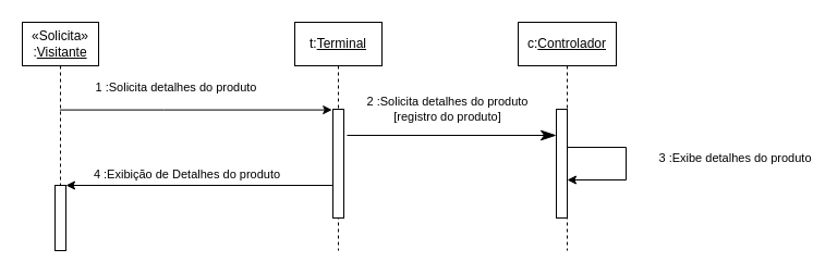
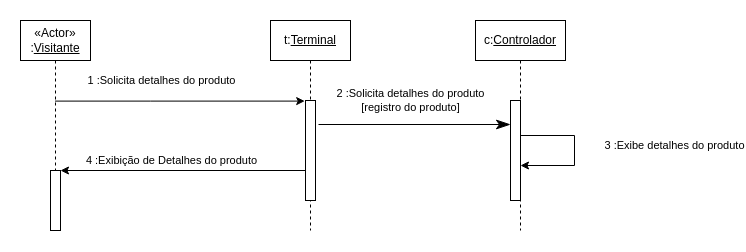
  <mxCell id="0" />
  <mxCell id="1" parent="0" />
  <mxCell id="2" value="&lt;div&gt;1 :Solicita detalhes do produto&lt;br&gt;&lt;/div&gt;" style="edgeStyle=orthogonalEdgeStyle;rounded=0;orthogonalLoop=1;jettySize=auto;html=1;entryX=-0.08;entryY=0.006;entryDx=0;entryDy=0;entryPerimeter=0;" parent="1" source="3" target="7" edge="1"><mxGeometry x="-0.154" y="21" relative="1" as="geometry"><Array as="points"><mxPoint x="150" y="100" /></Array><mxPoint as="offset" /></mxGeometry></mxCell>
- <mxCell id="3" value="&lt;div&gt;«Solicita»&lt;/div&gt;&lt;div&gt;:&lt;u&gt;Visitante&lt;/u&gt;&lt;/div&gt;" style="shape=umlLifeline;perimeter=lifelinePerimeter;whiteSpace=wrap;html=1;container=1;collapsible=0;recursiveResize=0;outlineConnect=0;" parent="1" vertex="1"><mxGeometry x="20" y="20" width="70" height="210" as="geometry" /></mxCell>
+ <mxCell id="3" value="&lt;div&gt;«Actor»&lt;/div&gt;&lt;div&gt;:&lt;u&gt;Visitante&lt;/u&gt;&lt;/div&gt;" style="shape=umlLifeline;perimeter=lifelinePerimeter;whiteSpace=wrap;html=1;container=1;collapsible=0;recursiveResize=0;outlineConnect=0;" parent="1" vertex="1"><mxGeometry x="20" y="20" width="70" height="210" as="geometry" /></mxCell>
  <mxCell id="4" value="" style="html=1;points=[];perimeter=orthogonalPerimeter;" parent="3" vertex="1"><mxGeometry x="30" y="150" width="10" height="60" as="geometry" /></mxCell>
  <mxCell id="5" value="4 :Exibição de Detalhes do produto" style="edgeStyle=orthogonalEdgeStyle;rounded=0;orthogonalLoop=1;jettySize=auto;html=1;" parent="1" source="6" edge="1"><mxGeometry x="0.118" y="-10" relative="1" as="geometry"><mxPoint x="60" y="170" as="targetPoint" /><Array as="points"><mxPoint x="60" y="170" /></Array><mxPoint as="offset" /></mxGeometry></mxCell>
  <mxCell id="6" value="t:&lt;u&gt;Terminal&lt;/u&gt;" style="shape=umlLifeline;perimeter=lifelinePerimeter;whiteSpace=wrap;html=1;container=1;collapsible=0;recursiveResize=0;outlineConnect=0;" parent="1" vertex="1"><mxGeometry x="270" y="20" width="80" height="210" as="geometry" /></mxCell>
  <mxCell id="7" value="" style="html=1;points=[];perimeter=orthogonalPerimeter;" parent="6" vertex="1"><mxGeometry x="35" y="80" width="10" height="100" as="geometry" /></mxCell>
  <mxCell id="8" value="&lt;div&gt;c:&lt;u&gt;Controlador&lt;/u&gt;&lt;/div&gt;" style="shape=umlLifeline;perimeter=lifelinePerimeter;whiteSpace=wrap;html=1;container=1;collapsible=0;recursiveResize=0;outlineConnect=0;" vertex="1" parent="1"><mxGeometry x="475" y="20" width="90" height="210" as="geometry" /></mxCell>
  <mxCell id="9" value="" style="html=1;points=[];perimeter=orthogonalPerimeter;" vertex="1" parent="8"><mxGeometry x="35" y="80" width="10" height="100" as="geometry" /></mxCell>
  <mxCell id="10" value="&lt;div&gt;3 :Exibe detalhes do produto&lt;br&gt;&lt;/div&gt;" style="edgeStyle=orthogonalEdgeStyle;rounded=0;orthogonalLoop=1;jettySize=auto;html=1;" edge="1" parent="8"><mxGeometry x="-0.072" y="100" relative="1" as="geometry"><mxPoint x="45" y="115" as="sourcePoint" /><mxPoint x="45" y="145" as="targetPoint" /><Array as="points"><mxPoint x="45" y="115" /><mxPoint x="99" y="115" /><mxPoint x="99" y="145" /></Array><mxPoint as="offset" /></mxGeometry></mxCell>
  <mxCell id="11" value="&lt;div&gt;2 :Solicita detalhes do produto&lt;/div&gt;&lt;div&gt;[registro do produto]&lt;/div&gt;" style="endArrow=classicThin;endFill=1;endSize=12;html=1;rounded=0;exitX=1.3;exitY=0.24;exitDx=0;exitDy=0;exitPerimeter=0;" edge="1" parent="1" source="7"><mxGeometry x="-0.042" y="24" width="160" relative="1" as="geometry"><mxPoint x="430" y="190" as="sourcePoint" /><mxPoint x="510" y="124" as="targetPoint" /><mxPoint as="offset" /></mxGeometry></mxCell>
